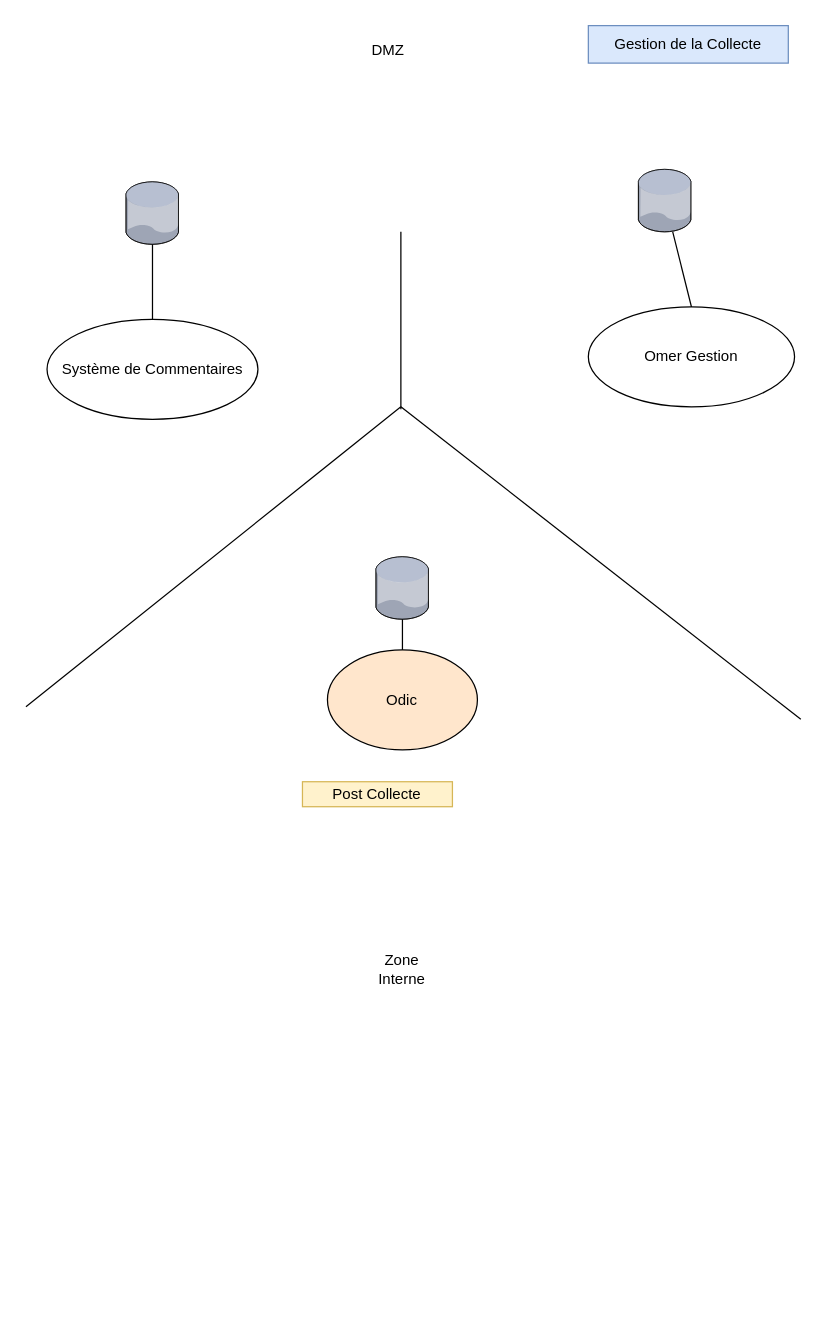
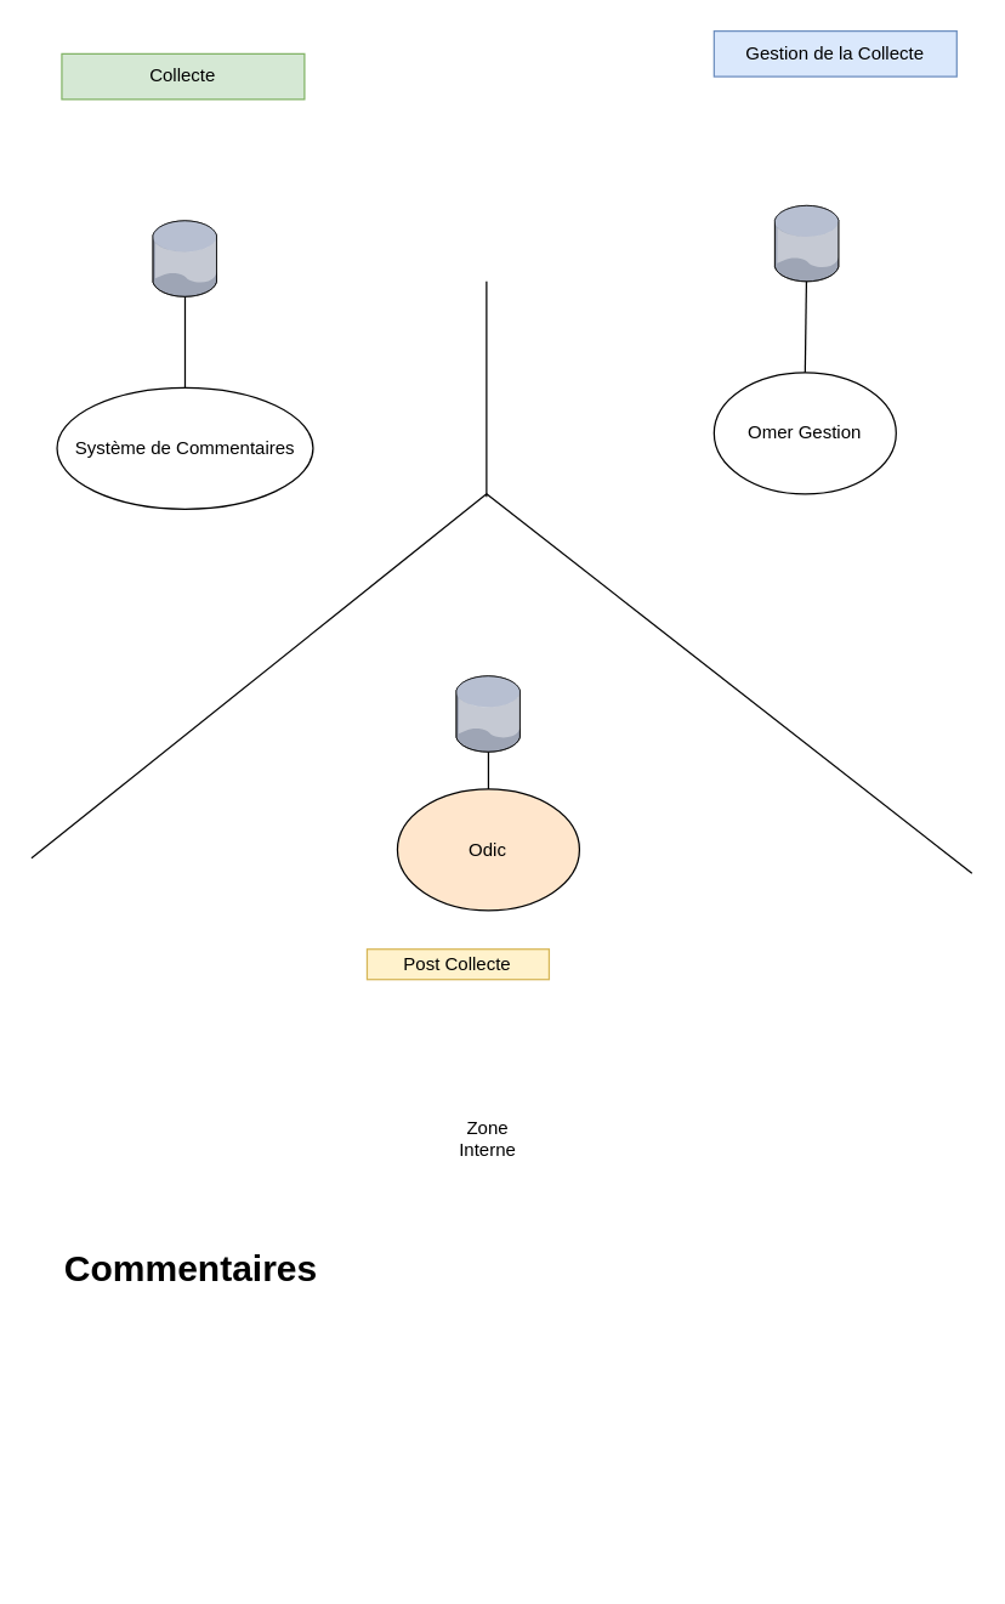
  <mxCell id="0" />
  <mxCell id="1" parent="0" />
  <mxCell id="2" value="" style="endArrow=none;html=1;rounded=0;" edge="1" parent="1"><mxGeometry width="50" height="50" relative="1" as="geometry"><mxPoint x="320" y="327" as="sourcePoint" /><mxPoint x="320" y="185" as="targetPoint" /></mxGeometry></mxCell>
  <mxCell id="3" value="" style="endArrow=none;html=1;rounded=0;" edge="1" parent="1"><mxGeometry width="50" height="50" relative="1" as="geometry"><mxPoint x="20" y="565" as="sourcePoint" /><mxPoint x="320" y="325" as="targetPoint" /></mxGeometry></mxCell>
  <mxCell id="4" value="" style="endArrow=none;html=1;rounded=0;" edge="1" parent="1"><mxGeometry width="50" height="50" relative="1" as="geometry"><mxPoint x="640" y="575" as="sourcePoint" /><mxPoint x="320" y="325" as="targetPoint" /></mxGeometry></mxCell>
  <mxCell id="5" value="" style="verticalLabelPosition=bottom;sketch=0;aspect=fixed;html=1;verticalAlign=top;strokeColor=none;align=center;outlineConnect=0;shape=mxgraph.citrix.database;" vertex="1" parent="1"><mxGeometry x="510" y="135" width="42.5" height="50" as="geometry" /></mxCell>
  <mxCell id="6" value="" style="verticalLabelPosition=bottom;sketch=0;aspect=fixed;html=1;verticalAlign=top;strokeColor=none;align=center;outlineConnect=0;shape=mxgraph.citrix.database;" vertex="1" parent="1"><mxGeometry x="100" y="145" width="42.5" height="50" as="geometry" /></mxCell>
  <mxCell id="7" value="" style="verticalLabelPosition=bottom;sketch=0;aspect=fixed;html=1;verticalAlign=top;strokeColor=none;align=center;outlineConnect=0;shape=mxgraph.citrix.database;" vertex="1" parent="1"><mxGeometry x="300" y="445" width="42.5" height="50" as="geometry" /></mxCell>
  <mxCell id="8" value="Gestion de la Collecte" style="text;html=1;align=center;verticalAlign=middle;whiteSpace=wrap;rounded=0;fillColor=#dae8fc;strokeColor=#6c8ebf;" vertex="1" parent="1"><mxGeometry x="470" y="20" width="160" height="30" as="geometry" /></mxCell>
+ <mxCell id="9" value="Collecte" style="text;html=1;align=center;verticalAlign=middle;whiteSpace=wrap;rounded=0;fillColor=#d5e8d4;strokeColor=#82b366;" vertex="1" parent="1"><mxGeometry x="40" y="35" width="160" height="30" as="geometry" /></mxCell>
  <mxCell id="10" value="Post Collecte" style="text;html=1;align=center;verticalAlign=middle;whiteSpace=wrap;rounded=0;fillColor=#fff2cc;strokeColor=#d6b656;" vertex="1" parent="1"><mxGeometry x="241.25" y="625" width="120" height="20" as="geometry" /></mxCell>
  <mxCell id="11" value="Système de Commentaires" style="ellipse;whiteSpace=wrap;html=1;" vertex="1" parent="1"><mxGeometry x="36.88" y="255" width="168.75" height="80" as="geometry" /></mxCell>
- <mxCell id="12" value="Omer Gestion" style="ellipse;whiteSpace=wrap;html=1;" vertex="1" parent="1"><mxGeometry x="470" y="245" width="165" height="80" as="geometry" /></mxCell>
+ <mxCell id="12" value="Omer Gestion" style="ellipse;whiteSpace=wrap;html=1;" vertex="1" parent="1"><mxGeometry x="470" y="245" width="120" height="80" as="geometry" /></mxCell>
  <mxCell id="13" value="Odic" style="ellipse;whiteSpace=wrap;html=1;fillColor=#ffe6cc;" vertex="1" parent="1"><mxGeometry x="261.25" y="519.5" width="120" height="80" as="geometry" /></mxCell>
  <mxCell id="14" value="" style="endArrow=none;html=1;rounded=0;" edge="1" parent="1" source="13" target="7"><mxGeometry width="50" height="50" relative="1" as="geometry"><mxPoint x="160" y="555" as="sourcePoint" /><mxPoint x="210" y="505" as="targetPoint" /></mxGeometry></mxCell>
  <mxCell id="15" value="" style="endArrow=none;html=1;rounded=0;exitX=0.5;exitY=0;exitDx=0;exitDy=0;" edge="1" parent="1" source="11" target="6"><mxGeometry width="50" height="50" relative="1" as="geometry"><mxPoint x="190" y="225" as="sourcePoint" /><mxPoint x="240" y="175" as="targetPoint" /></mxGeometry></mxCell>
  <mxCell id="16" value="" style="endArrow=none;html=1;rounded=0;exitX=0.5;exitY=0;exitDx=0;exitDy=0;" edge="1" parent="1" source="12" target="5"><mxGeometry width="50" height="50" relative="1" as="geometry"><mxPoint x="420" y="255" as="sourcePoint" /><mxPoint x="470" y="205" as="targetPoint" /></mxGeometry></mxCell>
- <mxCell id="17" value="DMZ" style="text;html=1;align=center;verticalAlign=middle;whiteSpace=wrap;rounded=0;" vertex="1" parent="1"><mxGeometry x="280" y="25" width="60" height="30" as="geometry" /></mxCell>
- <mxCell id="18" value="Zone Interne" style="text;html=1;align=center;verticalAlign=middle;whiteSpace=wrap;rounded=0;" vertex="1" parent="1"><mxGeometry x="291" y="760" width="60" height="30" as="geometry" /></mxCell>
+ <mxCell id="18" value="Zone Interne" style="text;html=1;align=center;verticalAlign=middle;whiteSpace=wrap;rounded=0;" vertex="1" parent="1"><mxGeometry x="291" y="735" width="60" height="30" as="geometry" /></mxCell>
+ <mxCell id="19" value="&lt;h1 style=&quot;margin-top: 0px;&quot;&gt;Commentaires&lt;/h1&gt;" style="text;html=1;whiteSpace=wrap;overflow=hidden;rounded=0;" vertex="1" parent="1"><mxGeometry x="40" y="815" width="580" height="220" as="geometry" /></mxCell>
